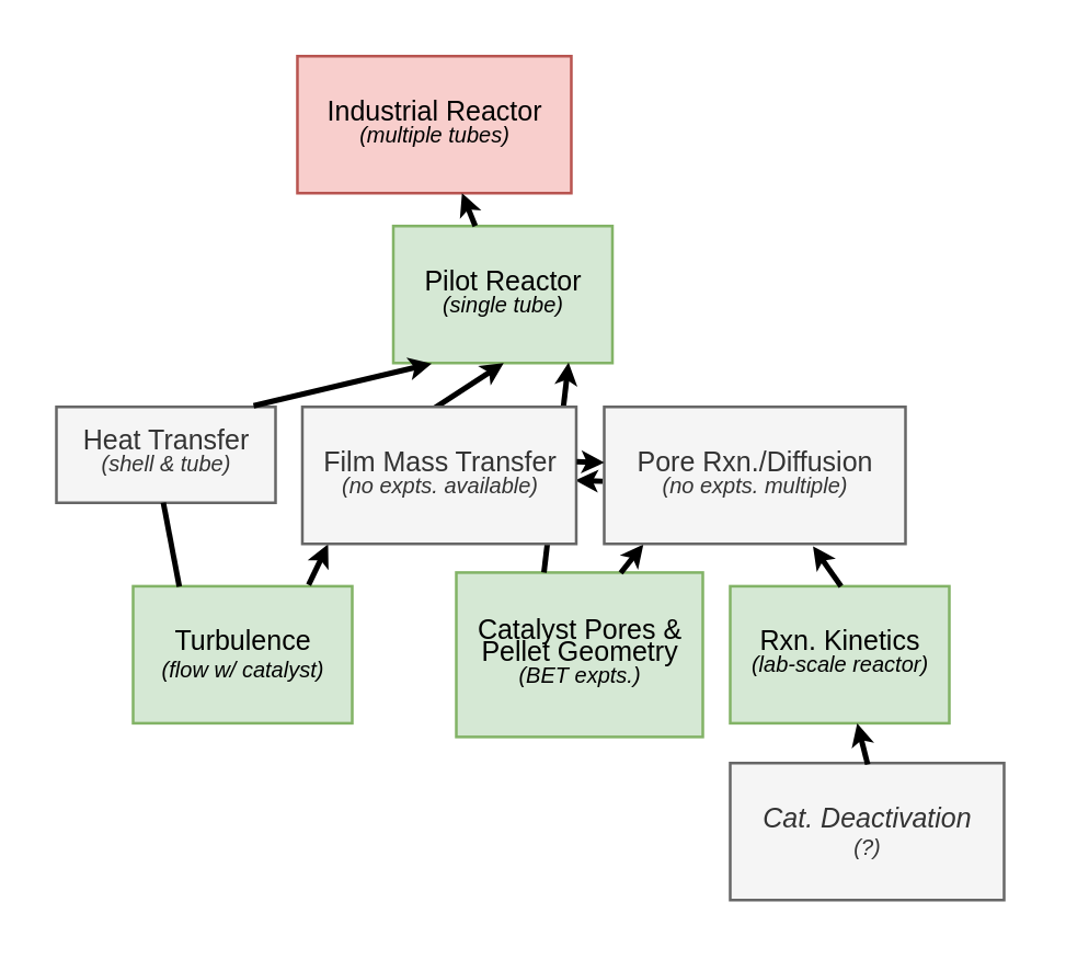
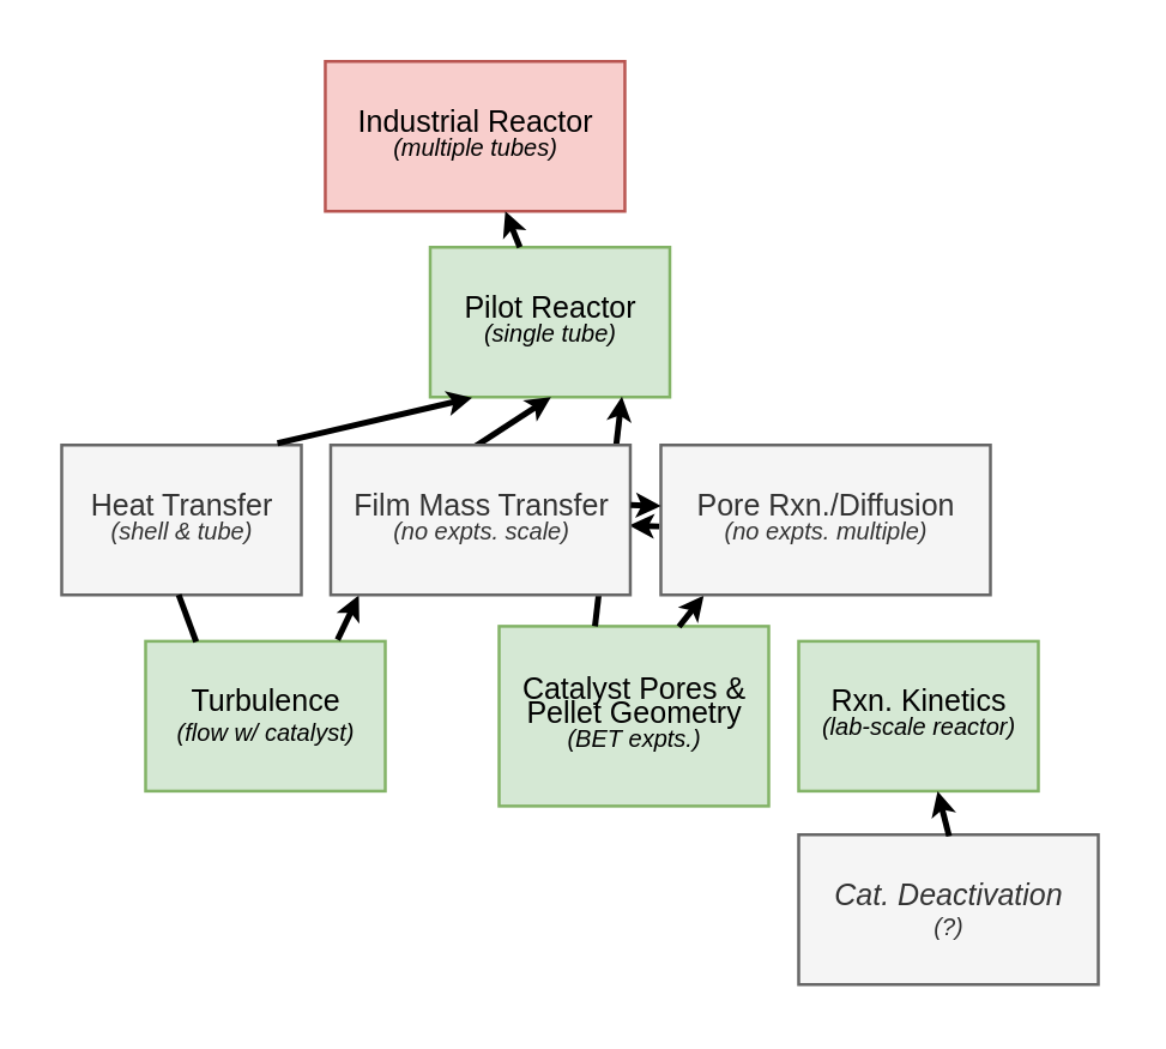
  <mxCell id="0" />
  <mxCell id="1" parent="0" />
  <mxCell id="2" value="&lt;p style=&quot;line-height: 0.8; font-size: 10px;&quot;&gt;&lt;i&gt;Cat. Deactivation&lt;/i&gt;&lt;font style=&quot;font-size: 10px;&quot;&gt;&lt;i style=&quot;font-size: 10px; line-height: 1;&quot;&gt;&lt;br style=&quot;font-size: 10px;&quot;&gt;&lt;font style=&quot;font-size: 8px;&quot;&gt;(?)&lt;/font&gt;&lt;/i&gt;&lt;/font&gt;&lt;/p&gt;" style="text;html=1;align=center;verticalAlign=middle;resizable=0;points=[];autosize=1;strokeColor=#666666;fillColor=#f5f5f5;spacing=0;fontColor=#333333;fontSize=10;" parent="1" vertex="1"><mxGeometry x="266.003" y="277.995" width="100" height="50" as="geometry" /></mxCell>
  <mxCell id="3" value="&lt;p style=&quot;line-height: 0.8; font-size: 10px;&quot;&gt;Industrial Reactor&lt;br style=&quot;font-size: 10px;&quot;&gt;&lt;font style=&quot;font-size: 10px;&quot; size=&quot;1&quot;&gt;&lt;i style=&quot;font-size: 8px; line-height: 1;&quot;&gt;(multiple tubes)&lt;/i&gt;&lt;/font&gt;&lt;br style=&quot;font-size: 10px;&quot;&gt;&lt;/p&gt;" style="text;html=1;align=center;verticalAlign=middle;resizable=0;points=[];autosize=1;strokeColor=#b85450;fillColor=#f8cecc;spacing=0;fontSize=10;" parent="1" vertex="1"><mxGeometry x="107.993" y="20" width="100" height="50" as="geometry" /></mxCell>
  <mxCell id="4" value="&lt;p style=&quot;line-height: 0.8; font-size: 10px;&quot;&gt;Pilot Reactor&lt;br style=&quot;font-size: 10px;&quot;&gt;&lt;font style=&quot;font-size: 10px;&quot; size=&quot;1&quot;&gt;&lt;i style=&quot;font-size: 8px; line-height: 1;&quot;&gt;(single tube)&lt;/i&gt;&lt;/font&gt;&lt;br style=&quot;font-size: 10px;&quot;&gt;&lt;/p&gt;" style="text;html=1;align=center;verticalAlign=middle;resizable=0;points=[];autosize=1;strokeColor=#82b366;fillColor=#d5e8d4;spacing=0;fontSize=10;" parent="1" vertex="1"><mxGeometry x="143.002" y="82.003" width="80" height="50" as="geometry" /></mxCell>
  <mxCell id="5" value="&lt;p style=&quot;line-height: 0.8; font-size: 10px;&quot;&gt;Rxn. Kinetics&lt;br style=&quot;font-size: 10px;&quot;&gt;&lt;font style=&quot;font-size: 10px;&quot; size=&quot;1&quot;&gt;&lt;i style=&quot;font-size: 8px; line-height: 1;&quot;&gt;(lab-scale reactor)&lt;/i&gt;&lt;/font&gt;&lt;br style=&quot;font-size: 10px;&quot;&gt;&lt;/p&gt;" style="text;html=1;align=center;verticalAlign=middle;resizable=0;points=[];autosize=1;strokeColor=#82b366;fillColor=#d5e8d4;spacing=0;fontSize=10;" parent="1" vertex="1"><mxGeometry x="266" y="213.458" width="80" height="50" as="geometry" /></mxCell>
  <mxCell id="6" value="&lt;p style=&quot;line-height: 0.8; font-size: 10px;&quot;&gt;Turbulence&lt;font style=&quot;font-size: 10px;&quot;&gt;&lt;i style=&quot;font-size: 10px; line-height: 1;&quot;&gt;&lt;br style=&quot;font-size: 10px;&quot;&gt;&lt;font style=&quot;font-size: 8px;&quot;&gt;(flow w/ catalyst)&lt;/font&gt;&lt;/i&gt;&lt;/font&gt;&lt;/p&gt;" style="text;html=1;align=center;verticalAlign=middle;resizable=0;points=[];autosize=1;strokeColor=#82b366;fillColor=#d5e8d4;spacing=0;fontSize=10;" parent="1" vertex="1"><mxGeometry x="48.003" y="213.455" width="80" height="50" as="geometry" /></mxCell>
- <mxCell id="7" value="&lt;p style=&quot;line-height: 0.8; font-size: 10px;&quot;&gt;Heat Transfer&lt;br style=&quot;font-size: 10px;&quot;&gt;&lt;font style=&quot;font-size: 10px;&quot; size=&quot;1&quot;&gt;&lt;i style=&quot;font-size: 8px; line-height: 1;&quot;&gt;(shell &amp;amp; tube)&lt;/i&gt;&lt;/font&gt;&lt;br style=&quot;font-size: 10px;&quot;&gt;&lt;/p&gt;" style="text;html=1;align=center;verticalAlign=middle;resizable=0;points=[];autosize=1;strokeColor=#666666;fillColor=#f5f5f5;spacing=0;fontColor=#333333;fontSize=10;" parent="1" vertex="1"><mxGeometry x="20.002" y="147.998" width="80" height="35" as="geometry" /></mxCell>
+ <mxCell id="7" value="&lt;p style=&quot;line-height: 0.8; font-size: 10px;&quot;&gt;Heat Transfer&lt;br style=&quot;font-size: 10px;&quot;&gt;&lt;font style=&quot;font-size: 10px;&quot; size=&quot;1&quot;&gt;&lt;i style=&quot;font-size: 8px; line-height: 1;&quot;&gt;(shell &amp;amp; tube)&lt;/i&gt;&lt;/font&gt;&lt;br style=&quot;font-size: 10px;&quot;&gt;&lt;/p&gt;" style="text;html=1;align=center;verticalAlign=middle;resizable=0;points=[];autosize=1;strokeColor=#666666;fillColor=#f5f5f5;spacing=0;fontColor=#333333;fontSize=10;" parent="1" vertex="1"><mxGeometry x="20.002" y="147.998" width="80" height="50" as="geometry" /></mxCell>
  <mxCell id="8" value="&lt;p style=&quot;line-height: 0.8; font-size: 10px;&quot;&gt;Catalyst Pores &amp;amp;&lt;br&gt;Pellet Geometry&lt;br style=&quot;font-size: 10px;&quot;&gt;&lt;font style=&quot;font-size: 10px;&quot; size=&quot;1&quot;&gt;&lt;i style=&quot;font-size: 8px; line-height: 1;&quot;&gt;(BET expts.)&lt;/i&gt;&lt;/font&gt;&lt;br style=&quot;font-size: 10px;&quot;&gt;&lt;/p&gt;" style="text;html=1;align=center;verticalAlign=middle;resizable=0;points=[];autosize=1;strokeColor=#82b366;fillColor=#d5e8d4;spacing=0;fontSize=10;" parent="1" vertex="1"><mxGeometry x="166" y="208.458" width="90" height="60" as="geometry" /></mxCell>
  <mxCell id="9" value="" style="endArrow=classic;html=1;rounded=0;fontSize=8;strokeWidth=2;endSize=2;startSize=2;exitX=0.9;exitY=-0.012;exitDx=0;exitDy=0;exitPerimeter=0;entryX=0.175;entryY=1.004;entryDx=0;entryDy=0;entryPerimeter=0;" parent="1" edge="1" target="4" source="7"><mxGeometry width="50" height="50" relative="1" as="geometry"><mxPoint x="86" y="148" as="sourcePoint" /><mxPoint x="126" y="132" as="targetPoint" /></mxGeometry></mxCell>
  <mxCell id="10" value="" style="endArrow=classic;html=1;rounded=0;fontSize=8;exitX=0.667;exitY=0.002;exitDx=0;exitDy=0;exitPerimeter=0;entryX=0.13;entryY=1.004;entryDx=0;entryDy=0;entryPerimeter=0;strokeWidth=2;endSize=2;startSize=2;" parent="1" source="8" target="15" edge="1"><mxGeometry width="50" height="50" relative="1" as="geometry"><mxPoint x="85.67" y="215.008" as="sourcePoint" /><mxPoint x="62.04" y="207.348" as="targetPoint" /></mxGeometry></mxCell>
  <mxCell id="11" value="" style="endArrow=classic;html=1;rounded=0;fontSize=8;strokeWidth=2;endSize=2;startSize=2;" parent="1" source="4" target="3" edge="1"><mxGeometry width="50" height="50" relative="1" as="geometry"><mxPoint x="158" y="80" as="sourcePoint" /><mxPoint x="158.032" y="70.003" as="targetPoint" /></mxGeometry></mxCell>
  <mxCell id="12" value="" style="endArrow=classic;html=1;rounded=0;fontSize=8;exitX=0.484;exitY=0.007;exitDx=0;exitDy=0;exitPerimeter=0;entryX=0.504;entryY=1;entryDx=0;entryDy=0;entryPerimeter=0;strokeWidth=2;endSize=2;startSize=2;" parent="1" source="20" target="4" edge="1"><mxGeometry width="50" height="50" relative="1" as="geometry"><mxPoint x="157.997" y="148.298" as="sourcePoint" /><mxPoint x="158.032" y="132.003" as="targetPoint" /></mxGeometry></mxCell>
  <mxCell id="13" value="" style="endArrow=classic;html=1;rounded=0;fontSize=8;strokeWidth=2;endSize=2;startSize=2;exitX=0.801;exitY=-0.01;exitDx=0;exitDy=0;exitPerimeter=0;entryX=0.094;entryY=1.003;entryDx=0;entryDy=0;entryPerimeter=0;" parent="1" source="6" target="20" edge="1"><mxGeometry width="50" height="50" relative="1" as="geometry"><mxPoint x="186.633" y="213.355" as="sourcePoint" /><mxPoint x="175.707" y="197.998" as="targetPoint" /></mxGeometry></mxCell>
  <mxCell id="14" value="" style="endArrow=classic;html=1;rounded=0;fontSize=8;exitX=0.004;exitY=0.643;exitDx=0;exitDy=0;exitPerimeter=0;strokeWidth=2;endSize=2;startSize=2;entryX=1.006;entryY=0.596;entryDx=0;entryDy=0;entryPerimeter=0;" parent="1" edge="1"><mxGeometry width="50" height="50" relative="1" as="geometry"><mxPoint x="219.44" y="175.148" as="sourcePoint" /><mxPoint x="209.387" y="174.798" as="targetPoint" /></mxGeometry></mxCell>
  <mxCell id="15" value="&lt;p style=&quot;line-height: 0.8; font-size: 10px;&quot;&gt;Pore Rxn./Diffusion&lt;br style=&quot;font-size: 10px;&quot;&gt;&lt;font style=&quot;font-size: 10px;&quot; size=&quot;1&quot;&gt;&lt;i style=&quot;font-size: 8px; line-height: 1;&quot;&gt;(no expts. multiple)&lt;/i&gt;&lt;/font&gt;&lt;br style=&quot;font-size: 10px;&quot;&gt;&lt;/p&gt;" style="text;html=1;align=center;verticalAlign=middle;resizable=0;points=[];autosize=1;strokeColor=#666666;fillColor=#f5f5f5;spacing=0;fontSize=10;fontColor=#333333;" parent="1" vertex="1"><mxGeometry x="220" y="147.998" width="110" height="50" as="geometry" /></mxCell>
  <mxCell id="16" value="" style="endArrow=none;html=1;rounded=0;fontSize=8;exitX=0.211;exitY=0.003;exitDx=0;exitDy=0;exitPerimeter=0;entryX=0.488;entryY=0.999;entryDx=0;entryDy=0;entryPerimeter=0;strokeWidth=2;endSize=2;startSize=2;" parent="1" source="6" target="7" edge="1"><mxGeometry width="50" height="50" relative="1" as="geometry"><mxPoint x="15.49" y="213.658" as="sourcePoint" /><mxPoint x="39.12" y="197.998" as="targetPoint" /></mxGeometry></mxCell>
  <mxCell id="17" value="" style="endArrow=classic;html=1;rounded=0;fontSize=8;strokeWidth=2;endSize=2;startSize=2;exitX=0.502;exitY=0.01;exitDx=0;exitDy=0;exitPerimeter=0;" parent="1" source="2" target="5" edge="1"><mxGeometry width="50" height="50" relative="1" as="geometry"><mxPoint x="306" y="266" as="sourcePoint" /><mxPoint x="263.36" y="235.208" as="targetPoint" /></mxGeometry></mxCell>
- <mxCell id="18" value="" style="endArrow=classic;html=1;rounded=0;fontSize=8;exitX=0.506;exitY=0.001;exitDx=0;exitDy=0;exitPerimeter=0;entryX=0.693;entryY=1.018;entryDx=0;entryDy=0;entryPerimeter=0;strokeWidth=2;endSize=2;startSize=2;" parent="1" source="5" target="15" edge="1"><mxGeometry width="50" height="50" relative="1" as="geometry"><mxPoint x="215.8" y="223.758" as="sourcePoint" /><mxPoint x="201.957" y="208.998" as="targetPoint" /></mxGeometry></mxCell>
  <mxCell id="19" value="" style="endArrow=classic;html=1;rounded=0;fontSize=8;exitX=0.211;exitY=0.003;exitDx=0;exitDy=0;exitPerimeter=0;entryX=0.8;entryY=0.996;entryDx=0;entryDy=0;entryPerimeter=0;strokeWidth=2;endSize=2;startSize=2;" edge="1" parent="1" target="4"><mxGeometry width="50" height="50" relative="1" as="geometry"><mxPoint x="198.003" y="208.455" as="sourcePoint" /><mxPoint x="192.162" y="192.798" as="targetPoint" /></mxGeometry></mxCell>
- <mxCell id="20" value="&lt;p style=&quot;line-height: 0.8; font-size: 10px;&quot;&gt;Film Mass Transfer&lt;br style=&quot;font-size: 10px;&quot;&gt;&lt;font style=&quot;font-size: 10px;&quot; size=&quot;1&quot;&gt;&lt;i style=&quot;font-size: 8px; line-height: 1;&quot;&gt;(no expts. available)&lt;/i&gt;&lt;/font&gt;&lt;br style=&quot;font-size: 10px;&quot;&gt;&lt;/p&gt;" style="text;html=1;align=center;verticalAlign=middle;resizable=0;points=[];autosize=1;strokeColor=#666666;fillColor=#f5f5f5;spacing=0;fontColor=#333333;fontSize=10;" parent="1" vertex="1"><mxGeometry x="109.787" y="147.998" width="100" height="50" as="geometry" /></mxCell>
+ <mxCell id="20" value="&lt;p style=&quot;line-height: 0.8; font-size: 10px;&quot;&gt;Film Mass Transfer&lt;br style=&quot;font-size: 10px;&quot;&gt;&lt;font style=&quot;font-size: 10px;&quot; size=&quot;1&quot;&gt;&lt;i style=&quot;font-size: 8px; line-height: 1;&quot;&gt;(no expts. scale)&lt;/i&gt;&lt;/font&gt;&lt;br style=&quot;font-size: 10px;&quot;&gt;&lt;/p&gt;" style="text;html=1;align=center;verticalAlign=middle;resizable=0;points=[];autosize=1;strokeColor=#666666;fillColor=#f5f5f5;spacing=0;fontColor=#333333;fontSize=10;" parent="1" vertex="1"><mxGeometry x="109.787" y="147.998" width="100" height="50" as="geometry" /></mxCell>
  <mxCell id="21" value="" style="endArrow=none;html=1;rounded=0;fontSize=8;exitX=0.004;exitY=0.643;exitDx=0;exitDy=0;exitPerimeter=0;strokeWidth=2;endSize=2;startSize=2;entryX=1.006;entryY=0.596;entryDx=0;entryDy=0;entryPerimeter=0;startArrow=classic;startFill=1;endFill=0;" edge="1" parent="1"><mxGeometry width="50" height="50" relative="1" as="geometry"><mxPoint x="220" y="168.348" as="sourcePoint" /><mxPoint x="209.947" y="167.998" as="targetPoint" /></mxGeometry></mxCell>
